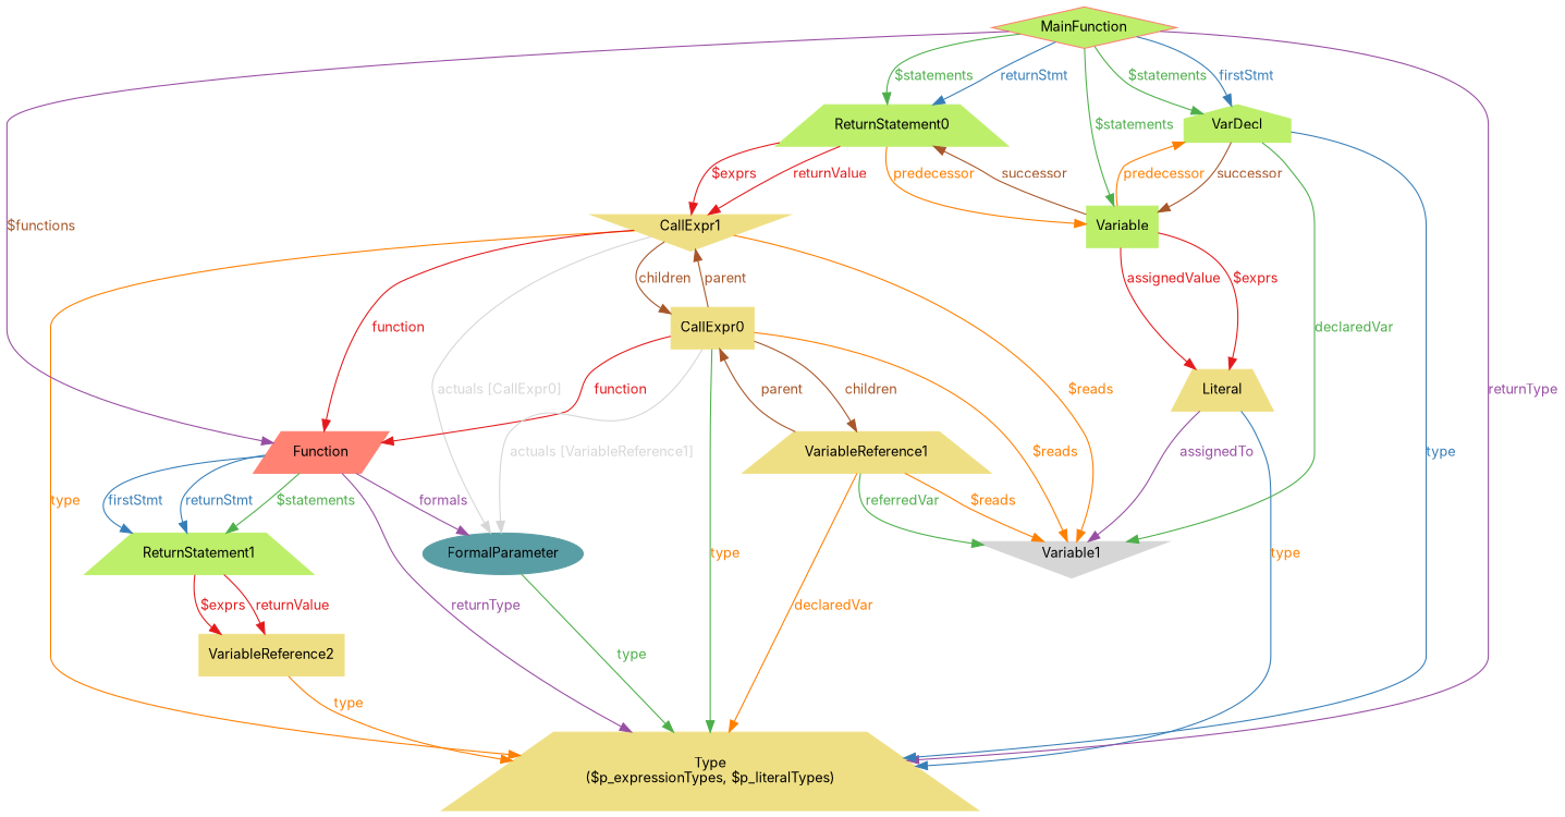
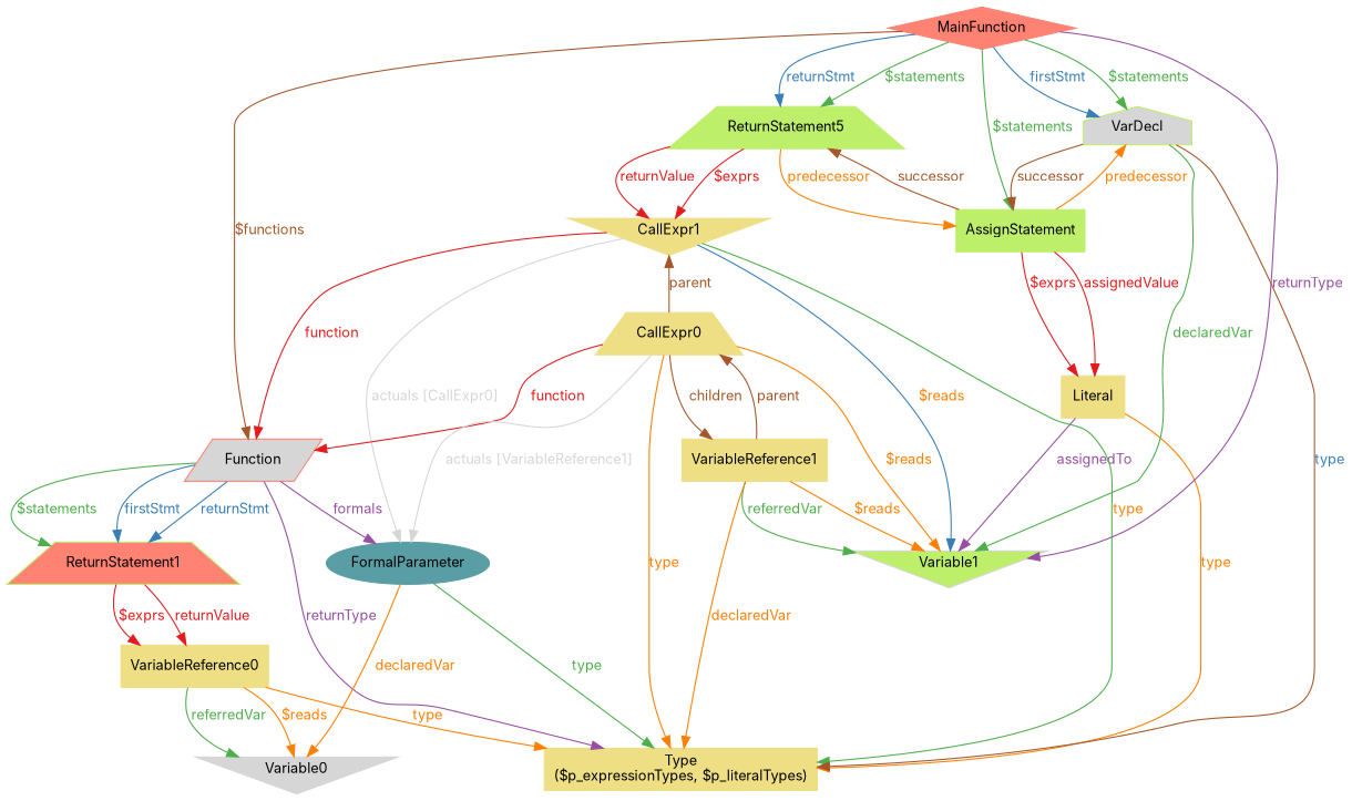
  digraph {
    fontname=Inter
    fontsize=12
    rankdir=TB
    node [color="#efdf84" fontcolor="#000000" fontname=Inter fontsize=12 shape=box style="filled, solid"]
    edge [color="#ff7f00" dir=forward fontcolor="#ff7f00" fontname=Inter fontsize=12 style=solid uuid="<Function, ReturnStatement1>" weight=1]
-   n1 [color="#bdef6b" label=Variable uuid=AssignStatement]
-   n2 [label=Literal shape=trapezium uuid=Literal]
-   n3 [color="#d6d6d6" label=Variable1 shape=invtriangle uuid=Variable1]
-   n4 [label="Type\n($p_expressionTypes, $p_literalTypes)" shape=trapezium uuid=Type]
-   n5 [color="#bdef6b" label=ReturnStatement0 shape=trapezium uuid=ReturnStatement0]
+   n1 [color="#bdef6b" label=AssignStatement uuid=AssignStatement]
+   n2 [label=Literal uuid=Literal]
+   n3 [color="#d6d6d6" label=Variable1 shape=invtriangle uuid=Variable1 fillcolor="#bdef6b"]
+   n4 [label="Type\n($p_expressionTypes, $p_literalTypes)" uuid=Type]
+   n5 [color="#bdef6b" label=ReturnStatement5 shape=trapezium uuid=ReturnStatement0]
    n6 [label=CallExpr1 shape=invtriangle uuid=CallExpr1]
-   n7 [color="#ff8273" label=Function shape=parallelogram uuid=Function]
-   n8 [label=CallExpr0 uuid=CallExpr0]
+   n7 [color="#ff8273" label=Function shape=parallelogram uuid=Function fillcolor="#d6d6d6"]
+   n8 [label=CallExpr0 shape=trapezium uuid=CallExpr0]
    n9 [color="#5a9ea5" label=FormalParameter shape=ellipse uuid=FormalParameter]
-   n10 [color="#bdef6b" label=ReturnStatement1 shape=trapezium uuid=ReturnStatement1]
-   n11 [label=VariableReference1 shape=trapezium uuid=VariableReference1]
-   n13 [label=VariableReference2 uuid=VariableReference0]
-   n14 [color="#ff8273" label=MainFunction shape=diamond uuid=MainFunction fillcolor="#bdef6b"]
-   n15 [color="#bdef6b" label=VarDecl shape=house uuid=VarDecl]
+   n10 [color="#bdef6b" label=ReturnStatement1 shape=trapezium uuid=ReturnStatement1 fillcolor="#ff8273"]
+   n11 [label=VariableReference1 uuid=VariableReference1]
+   n12 [color="#d6d6d6" label=Variable0 shape=invtriangle uuid=Variable0]
+   n13 [label=VariableReference0 uuid=VariableReference0]
+   n14 [color="#ff8273" label=MainFunction shape=diamond uuid=MainFunction]
+   n15 [color="#bdef6b" label=VarDecl shape=house uuid=VarDecl fillcolor="#d6d6d6"]
    n1 -> n2 [color="#e41a1c" fontcolor="#e41a1c" label="$exprs" uuid="<AssignStatement, Literal>"]
    n1 -> n2 [color="#e41a1c" fontcolor="#e41a1c" label=assignedValue uuid="<AssignStatement, Literal>"]
    n2 -> n3 [color="#984ea3" fontcolor="#984ea3" label=assignedTo uuid="<AssignStatement, Variable1>"]
-   n2 -> n4 [color="#377eb8" label=type uuid="<Literal, Type>"]
+   n2 -> n4 [label=type uuid="<Literal, Type>"]
    n5 -> n1 [label=predecessor uuid="<ReturnStatement0, AssignStatement>"]
    n5 -> n1 [color="#a65628" dir=back fontcolor="#a65628" label=successor uuid="<AssignStatement, ReturnStatement0>"]
    n5 -> n6 [color="#e41a1c" fontcolor="#e41a1c" label="$exprs" uuid="<ReturnStatement0, CallExpr1>"]
    n5 -> n6 [color="#e41a1c" fontcolor="#e41a1c" label=returnValue uuid="<ReturnStatement0, CallExpr1>"]
-   n6 -> n3 [label="$reads" uuid="<CallExpr1, Variable1>"]
-   n6 -> n4 [label=type uuid="<CallExpr1, Type>"]
+   n6 -> n3 [color="#377eb8" label="$reads" uuid="<CallExpr1, Variable1>"]
+   n6 -> n4 [color="#4daf4a" label=type uuid="<CallExpr1, Type>"]
    n6 -> n7 [color="#e41a1c" fontcolor="#e41a1c" label=function uuid="<CallExpr1, Function>"]
-   n6 -> n8 [color="#a65628" fontcolor="#a65628" label=children uuid="<CallExpr1, CallExpr0>"]
    n6 -> n8 [color="#a65628" dir=back fontcolor="#a65628" label=parent uuid="<CallExpr0, CallExpr1>"]
    n6 -> n9 [color="#d6d6d6" fontcolor="#d6d6d6" label="actuals [CallExpr0]" uuid="<CallExpr1, CallExpr0, FormalParameter>"]
    n7 -> n4 [color="#984ea3" fontcolor="#984ea3" label=returnType uuid="<Function, Type>"]
    n7 -> n9 [color="#984ea3" fontcolor="#984ea3" label=formals uuid="<Function, FormalParameter>"]
    n7 -> n10 [color="#4daf4a" fontcolor="#4daf4a" label="$statements"]
    n7 -> n10 [color="#377eb8" fontcolor="#377eb8" label=firstStmt]
    n7 -> n10 [color="#377eb8" fontcolor="#377eb8" label=returnStmt]
    n8 -> n3 [label="$reads" uuid="<CallExpr0, Variable1>"]
-   n8 -> n4 [color="#4daf4a" label=type uuid="<CallExpr0, Type>"]
+   n8 -> n4 [label=type uuid="<CallExpr0, Type>"]
    n8 -> n7 [color="#e41a1c" fontcolor="#e41a1c" label=function uuid="<CallExpr0, Function>"]
    n8 -> n9 [color="#d6d6d6" fontcolor="#d6d6d6" label="actuals [VariableReference1]" uuid="<CallExpr0, VariableReference1, FormalParameter>"]
    n8 -> n11 [color="#a65628" fontcolor="#a65628" label=children uuid="<CallExpr0, VariableReference1>"]
    n8 -> n11 [color="#a65628" dir=back fontcolor="#a65628" label=parent uuid="<VariableReference1, CallExpr0>"]
    n9 -> n4 [color="#4daf4a" fontcolor="#4daf4a" label=type uuid="<FormalParameter, Type>"]
+   n9 -> n12 [label=declaredVar uuid="<FormalParameter, Variable0>"]
    n10 -> n13 [color="#e41a1c" fontcolor="#e41a1c" label="$exprs" uuid="<ReturnStatement1, VariableReference0>"]
    n10 -> n13 [color="#e41a1c" fontcolor="#e41a1c" label=returnValue uuid="<ReturnStatement1, VariableReference0>"]
    n11 -> n3 [label="$reads" uuid="<VariableReference1, Variable1>"]
    n11 -> n3 [color="#4daf4a" fontcolor="#4daf4a" label=referredVar uuid="<VariableReference1, Variable1>"]
    n11 -> n4 [label=declaredVar uuid="<VariableReference1, Type>"]
    n13 -> n4 [label=type uuid="<VariableReference0, Type>"]
+   n13 -> n12 [label="$reads" uuid="<VariableReference0, Variable0>"]
+   n13 -> n12 [color="#4daf4a" fontcolor="#4daf4a" label=referredVar uuid="<VariableReference0, Variable0>"]
    n14 -> n1 [color="#4daf4a" fontcolor="#4daf4a" label="$statements" uuid="<MainFunction, AssignStatement>"]
-   n14 -> n4 [color="#984ea3" fontcolor="#984ea3" label=returnType uuid="<MainFunction, Type>"]
+   n14 -> n3 [color="#984ea3" fontcolor="#984ea3" label=returnType uuid="<MainFunction, Type>"]
    n14 -> n5 [color="#4daf4a" fontcolor="#4daf4a" label="$statements" uuid="<MainFunction, ReturnStatement0>"]
    n14 -> n5 [color="#377eb8" fontcolor="#377eb8" label=returnStmt uuid="<MainFunction, ReturnStatement0>"]
-   n14 -> n7 [color="#984ea3" fontcolor="#a65628" label="$functions" uuid="<MainFunction, Function>"]
+   n14 -> n7 [color="#a65628" fontcolor="#a65628" label="$functions" uuid="<MainFunction, Function>"]
    n14 -> n15 [color="#4daf4a" fontcolor="#4daf4a" label="$statements" uuid="<MainFunction, VarDecl>"]
    n14 -> n15 [color="#377eb8" fontcolor="#377eb8" label=firstStmt uuid="<MainFunction, VarDecl>"]
    n15 -> n1 [dir=back label=predecessor uuid="<AssignStatement, VarDecl>"]
    n15 -> n1 [color="#a65628" fontcolor="#a65628" label=successor uuid="<VarDecl, AssignStatement>"]
    n15 -> n3 [color="#4daf4a" fontcolor="#4daf4a" label=declaredVar uuid="<VarDecl, Variable1>"]
-   n15 -> n4 [color="#377eb8" fontcolor="#377eb8" label=type uuid="<VarDecl, Type>"]
+   n15 -> n4 [color="#a65628" fontcolor="#377eb8" label=type uuid="<VarDecl, Type>"]
  }
